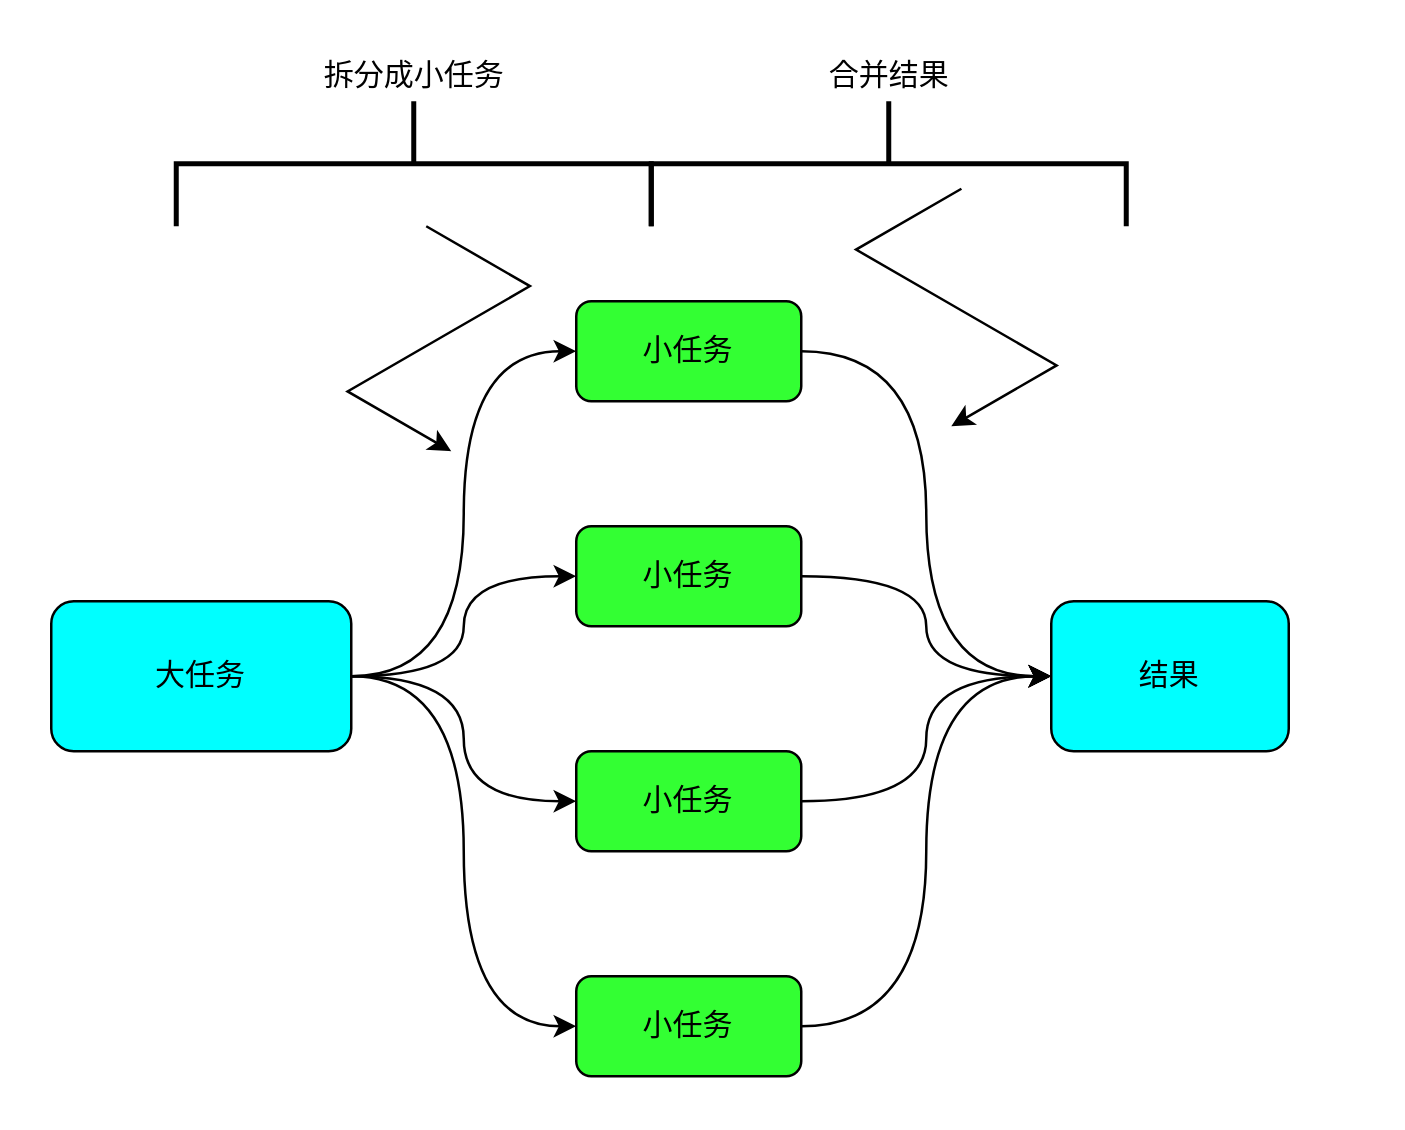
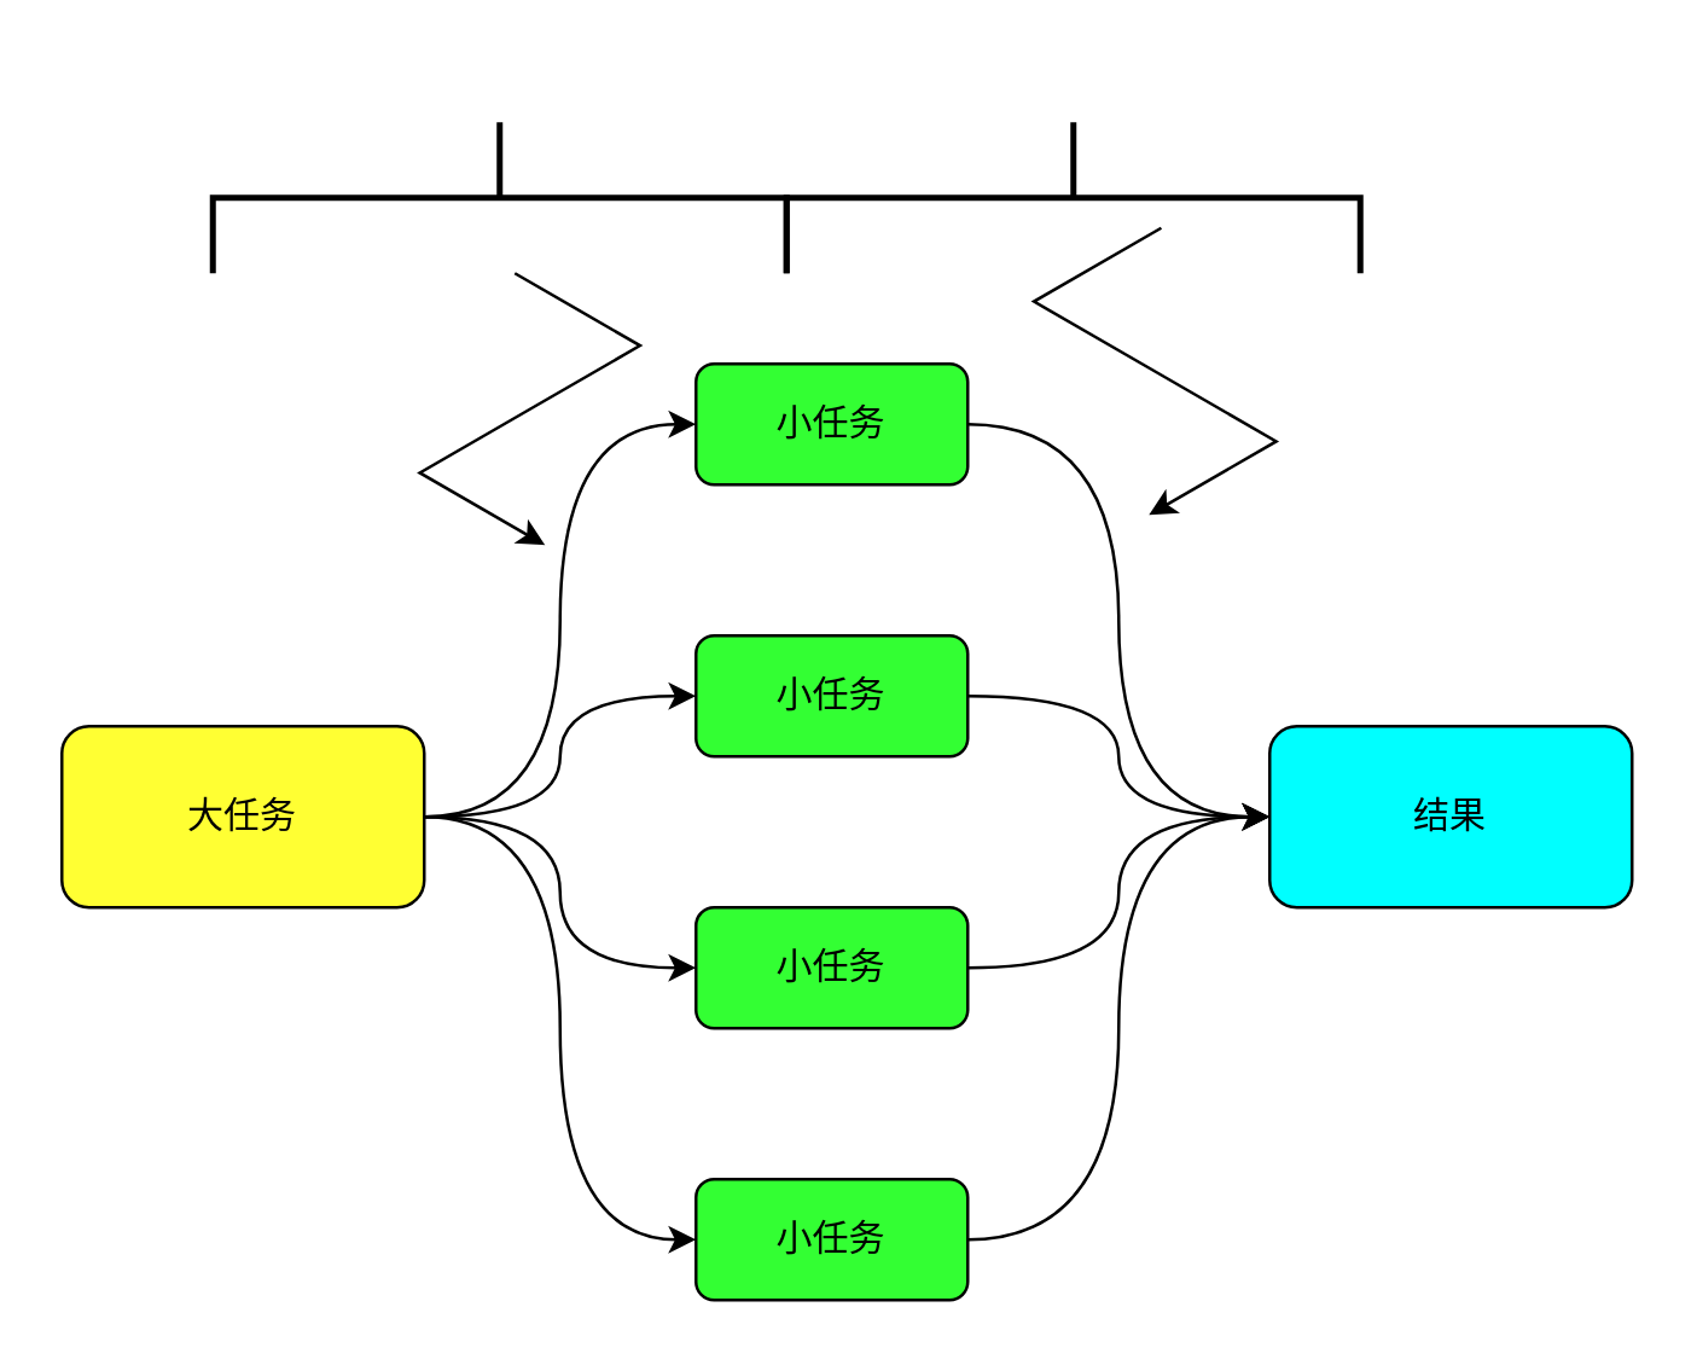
  <mxCell id="0" />
  <mxCell id="1" parent="0" />
  <mxCell id="2" style="edgeStyle=orthogonalEdgeStyle;rounded=0;orthogonalLoop=1;jettySize=auto;html=1;exitX=1;exitY=0.5;exitDx=0;exitDy=0;entryX=0;entryY=0.5;entryDx=0;entryDy=0;curved=1;" edge="1" parent="1" source="6" target="8"><mxGeometry relative="1" as="geometry" /></mxCell>
  <mxCell id="3" style="edgeStyle=orthogonalEdgeStyle;rounded=0;orthogonalLoop=1;jettySize=auto;html=1;entryX=0;entryY=0.5;entryDx=0;entryDy=0;curved=1;" edge="1" parent="1" source="6" target="10"><mxGeometry relative="1" as="geometry" /></mxCell>
  <mxCell id="4" style="edgeStyle=orthogonalEdgeStyle;rounded=0;orthogonalLoop=1;jettySize=auto;html=1;entryX=0;entryY=0.5;entryDx=0;entryDy=0;curved=1;" edge="1" parent="1" source="6" target="12"><mxGeometry relative="1" as="geometry" /></mxCell>
  <mxCell id="5" style="edgeStyle=orthogonalEdgeStyle;rounded=0;orthogonalLoop=1;jettySize=auto;html=1;entryX=0;entryY=0.5;entryDx=0;entryDy=0;curved=1;" edge="1" parent="1" source="6" target="14"><mxGeometry relative="1" as="geometry" /></mxCell>
- <mxCell id="6" value="大任务" style="rounded=1;whiteSpace=wrap;html=1;fillColor=#00ffff;" vertex="1" parent="1"><mxGeometry x="20" y="240" width="120" height="60" as="geometry" /></mxCell>
+ <mxCell id="6" value="大任务" style="rounded=1;whiteSpace=wrap;html=1;fillColor=#FFFF33;" vertex="1" parent="1"><mxGeometry x="20" y="240" width="120" height="60" as="geometry" /></mxCell>
  <mxCell id="7" style="edgeStyle=orthogonalEdgeStyle;curved=1;rounded=0;orthogonalLoop=1;jettySize=auto;html=1;entryX=0;entryY=0.5;entryDx=0;entryDy=0;" edge="1" parent="1" source="8" target="15"><mxGeometry relative="1" as="geometry" /></mxCell>
  <mxCell id="8" value="小任务" style="rounded=1;whiteSpace=wrap;html=1;fillColor=#33FF33;" vertex="1" parent="1"><mxGeometry x="230" y="120" width="90" height="40" as="geometry" /></mxCell>
  <mxCell id="9" style="edgeStyle=orthogonalEdgeStyle;curved=1;rounded=0;orthogonalLoop=1;jettySize=auto;html=1;" edge="1" parent="1" source="10" target="15"><mxGeometry relative="1" as="geometry" /></mxCell>
  <mxCell id="10" value="小任务" style="rounded=1;whiteSpace=wrap;html=1;fillColor=#33FF33;" vertex="1" parent="1"><mxGeometry x="230" y="210" width="90" height="40" as="geometry" /></mxCell>
  <mxCell id="11" style="edgeStyle=orthogonalEdgeStyle;curved=1;rounded=0;orthogonalLoop=1;jettySize=auto;html=1;" edge="1" parent="1" source="12" target="15"><mxGeometry relative="1" as="geometry" /></mxCell>
  <mxCell id="12" value="小任务" style="rounded=1;whiteSpace=wrap;html=1;fillColor=#33FF33;" vertex="1" parent="1"><mxGeometry x="230" y="300" width="90" height="40" as="geometry" /></mxCell>
  <mxCell id="13" style="edgeStyle=orthogonalEdgeStyle;curved=1;rounded=0;orthogonalLoop=1;jettySize=auto;html=1;entryX=0;entryY=0.5;entryDx=0;entryDy=0;" edge="1" parent="1" source="14" target="15"><mxGeometry relative="1" as="geometry" /></mxCell>
  <mxCell id="14" value="小任务" style="rounded=1;whiteSpace=wrap;html=1;fillColor=#33FF33;" vertex="1" parent="1"><mxGeometry x="230" y="390" width="90" height="40" as="geometry" /></mxCell>
- <mxCell id="15" value="结果" style="rounded=1;whiteSpace=wrap;html=1;fillColor=#00FFFF;" vertex="1" parent="1"><mxGeometry x="420" y="240" width="95" height="60" as="geometry" /></mxCell>
+ <mxCell id="15" value="结果" style="rounded=1;whiteSpace=wrap;html=1;fillColor=#00FFFF;" vertex="1" parent="1"><mxGeometry x="420" y="240" width="120" height="60" as="geometry" /></mxCell>
  <mxCell id="16" style="rounded=0;orthogonalLoop=1;jettySize=auto;html=1;edgeStyle=isometricEdgeStyle;elbow=vertical;" edge="1" parent="1"><mxGeometry relative="1" as="geometry"><mxPoint x="180" y="180" as="targetPoint" /><mxPoint x="170" y="90" as="sourcePoint" /></mxGeometry></mxCell>
  <mxCell id="17" value="" style="strokeWidth=2;html=1;shape=mxgraph.flowchart.annotation_2;align=left;labelPosition=right;pointerEvents=1;fillColor=#00FFFF;direction=south;" vertex="1" parent="1"><mxGeometry x="70" y="40" width="190" height="50" as="geometry" /></mxCell>
- <mxCell id="18" value="拆分成小任务" style="text;html=1;align=center;verticalAlign=middle;resizable=0;points=[];autosize=1;" vertex="1" parent="1"><mxGeometry x="120" y="20" width="90" height="20" as="geometry" /></mxCell>
  <mxCell id="19" value="" style="strokeWidth=2;html=1;shape=mxgraph.flowchart.annotation_2;align=left;labelPosition=right;pointerEvents=1;fillColor=#00FFFF;direction=south;" vertex="1" parent="1"><mxGeometry x="260" y="40" width="190" height="50" as="geometry" /></mxCell>
- <mxCell id="20" value="合并结果" style="text;html=1;align=center;verticalAlign=middle;resizable=0;points=[];autosize=1;" vertex="1" parent="1"><mxGeometry x="325" y="20" width="60" height="20" as="geometry" /></mxCell>
  <mxCell id="21" style="edgeStyle=isometricEdgeStyle;rounded=0;orthogonalLoop=1;jettySize=auto;html=1;exitX=0.7;exitY=0.347;exitDx=0;exitDy=0;exitPerimeter=0;" edge="1" parent="1" source="19"><mxGeometry relative="1" as="geometry"><mxPoint x="380" y="170" as="targetPoint" /></mxGeometry></mxCell>
